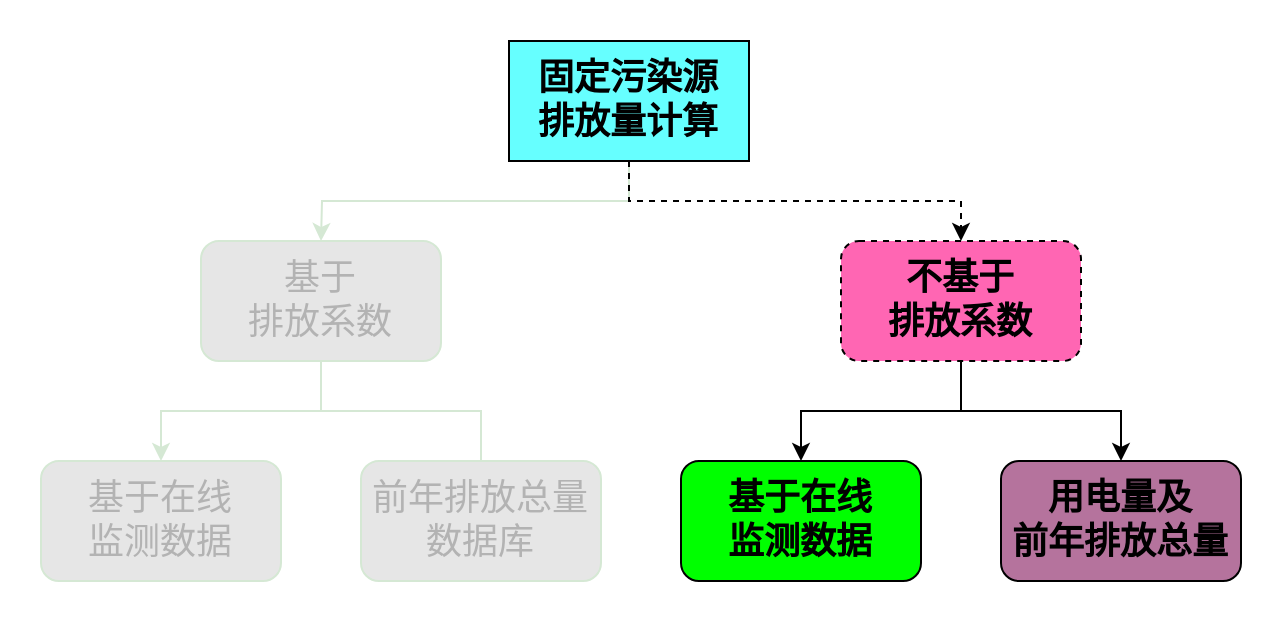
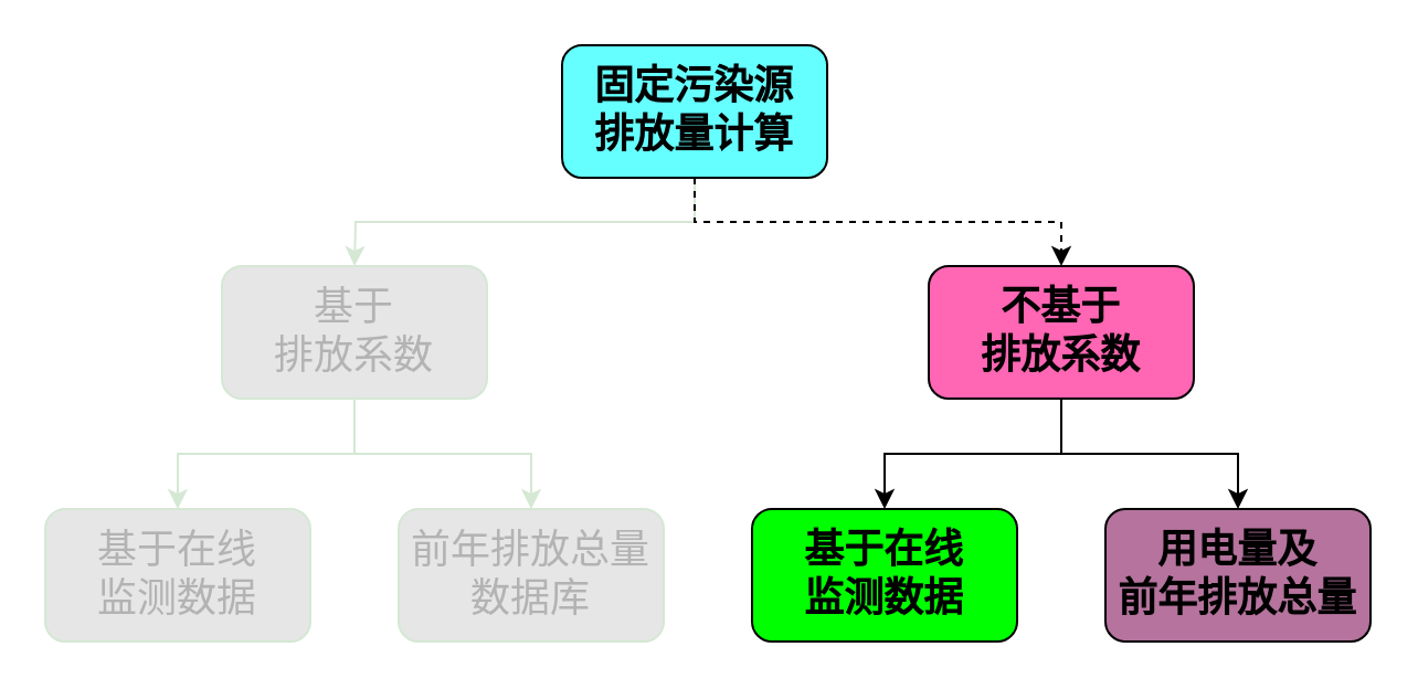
  <mxCell id="0" />
  <mxCell id="1" parent="0" />
  <mxCell id="2" style="edgeStyle=orthogonalEdgeStyle;rounded=0;orthogonalLoop=1;jettySize=auto;html=1;exitX=0.5;exitY=1;exitDx=0;exitDy=0;strokeColor=#D5E8D4;" edge="1" parent="1" source="4"><mxGeometry relative="1" as="geometry"><mxPoint x="160" y="120" as="targetPoint" /></mxGeometry></mxCell>
  <mxCell id="3" style="edgeStyle=orthogonalEdgeStyle;rounded=0;orthogonalLoop=1;jettySize=auto;html=1;exitX=0.5;exitY=1;exitDx=0;exitDy=0;dashed=1;" edge="1" parent="1" source="4" target="7"><mxGeometry relative="1" as="geometry" /></mxCell>
- <mxCell id="4" value="&lt;font style=&quot;font-size: 18px&quot;&gt;&lt;b&gt;固定污染源&lt;br&gt;排放量计算&lt;/b&gt;&lt;/font&gt;" style="whiteSpace=wrap;html=1;fillColor=#66FFFF;rounded=0;" vertex="1" parent="1"><mxGeometry x="254" y="20" width="120" height="60" as="geometry" /></mxCell>
+ <mxCell id="4" value="&lt;font style=&quot;font-size: 18px&quot;&gt;&lt;b&gt;固定污染源&lt;br&gt;排放量计算&lt;/b&gt;&lt;/font&gt;" style="rounded=1;whiteSpace=wrap;html=1;fillColor=#66FFFF;" vertex="1" parent="1"><mxGeometry x="254" y="20" width="120" height="60" as="geometry" /></mxCell>
  <mxCell id="5" style="edgeStyle=orthogonalEdgeStyle;rounded=0;orthogonalLoop=1;jettySize=auto;html=1;exitX=0.5;exitY=1;exitDx=0;exitDy=0;entryX=0.5;entryY=0;entryDx=0;entryDy=0;" edge="1" parent="1" source="7" target="8"><mxGeometry relative="1" as="geometry" /></mxCell>
  <mxCell id="6" style="edgeStyle=orthogonalEdgeStyle;rounded=0;orthogonalLoop=1;jettySize=auto;html=1;exitX=0.5;exitY=1;exitDx=0;exitDy=0;entryX=0.5;entryY=0;entryDx=0;entryDy=0;" edge="1" parent="1" source="7" target="9"><mxGeometry relative="1" as="geometry" /></mxCell>
- <mxCell id="7" value="&lt;font style=&quot;font-size: 18px&quot;&gt;&lt;b&gt;不基于&lt;br&gt;排放系数&lt;/b&gt;&lt;/font&gt;" style="rounded=1;whiteSpace=wrap;html=1;fillColor=#FF66B3;dashed=1;" vertex="1" parent="1"><mxGeometry x="420" y="120" width="120" height="60" as="geometry" /></mxCell>
+ <mxCell id="7" value="&lt;font style=&quot;font-size: 18px&quot;&gt;&lt;b&gt;不基于&lt;br&gt;排放系数&lt;/b&gt;&lt;/font&gt;" style="rounded=1;whiteSpace=wrap;html=1;fillColor=#FF66B3;" vertex="1" parent="1"><mxGeometry x="420" y="120" width="120" height="60" as="geometry" /></mxCell>
  <mxCell id="8" value="&lt;font style=&quot;font-size: 18px&quot;&gt;&lt;b&gt;基于在线&lt;br&gt;监测数据&lt;/b&gt;&lt;/font&gt;" style="rounded=1;whiteSpace=wrap;html=1;fillColor=#00FF00;" vertex="1" parent="1"><mxGeometry x="340" y="230" width="120" height="60" as="geometry" /></mxCell>
  <mxCell id="9" value="&lt;span style=&quot;font-size: 18px&quot;&gt;&lt;b&gt;用电量及&lt;br&gt;前年排放总量&lt;/b&gt;&lt;/span&gt;" style="rounded=1;whiteSpace=wrap;html=1;fillColor=#B5739D;" vertex="1" parent="1"><mxGeometry x="500" y="230" width="120" height="60" as="geometry" /></mxCell>
- <mxCell id="10" style="edgeStyle=orthogonalEdgeStyle;rounded=0;orthogonalLoop=1;jettySize=auto;html=1;exitX=0.5;exitY=1;exitDx=0;exitDy=0;entryX=0.5;entryY=0;entryDx=0;entryDy=0;strokeColor=#D5E8D4;fillColor=#E6E6E6;endArrow=none;" edge="1" parent="1" source="12" target="13"><mxGeometry relative="1" as="geometry" /></mxCell>
+ <mxCell id="10" style="edgeStyle=orthogonalEdgeStyle;rounded=0;orthogonalLoop=1;jettySize=auto;html=1;exitX=0.5;exitY=1;exitDx=0;exitDy=0;entryX=0.5;entryY=0;entryDx=0;entryDy=0;strokeColor=#D5E8D4;fillColor=#E6E6E6;" edge="1" parent="1" source="12" target="13"><mxGeometry relative="1" as="geometry" /></mxCell>
  <mxCell id="11" style="edgeStyle=orthogonalEdgeStyle;rounded=0;orthogonalLoop=1;jettySize=auto;html=1;exitX=0.5;exitY=1;exitDx=0;exitDy=0;entryX=0.5;entryY=0;entryDx=0;entryDy=0;strokeColor=#D5E8D4;fillColor=#E6E6E6;" edge="1" parent="1" source="12" target="14"><mxGeometry relative="1" as="geometry" /></mxCell>
  <mxCell id="12" value="&lt;font style=&quot;font-size: 18px ; background-color: rgb(230 , 230 , 230)&quot; color=&quot;#b3b3b3&quot;&gt;基于&lt;br&gt;排放系数&lt;/font&gt;" style="rounded=1;whiteSpace=wrap;html=1;strokeColor=#D5E8D4;fillColor=#E6E6E6;" vertex="1" parent="1"><mxGeometry x="100" y="120" width="120" height="60" as="geometry" /></mxCell>
  <mxCell id="13" value="&lt;font color=&quot;#b3b3b3&quot;&gt;&lt;span style=&quot;font-size: 18px ; background-color: rgb(230 , 230 , 230)&quot;&gt;前年排放总量&lt;br&gt;数据库&lt;/span&gt;&lt;/font&gt;" style="rounded=1;whiteSpace=wrap;html=1;strokeColor=#D5E8D4;fillColor=#E6E6E6;" vertex="1" parent="1"><mxGeometry x="180" y="230" width="120" height="60" as="geometry" /></mxCell>
  <mxCell id="14" value="&lt;font color=&quot;#b3b3b3&quot;&gt;&lt;span style=&quot;font-size: 18px ; background-color: rgb(230 , 230 , 230)&quot;&gt;基于在线&lt;br&gt;监测数据&lt;/span&gt;&lt;/font&gt;" style="rounded=1;whiteSpace=wrap;html=1;strokeColor=#D5E8D4;fillColor=#E6E6E6;" vertex="1" parent="1"><mxGeometry x="20" y="230" width="120" height="60" as="geometry" /></mxCell>
